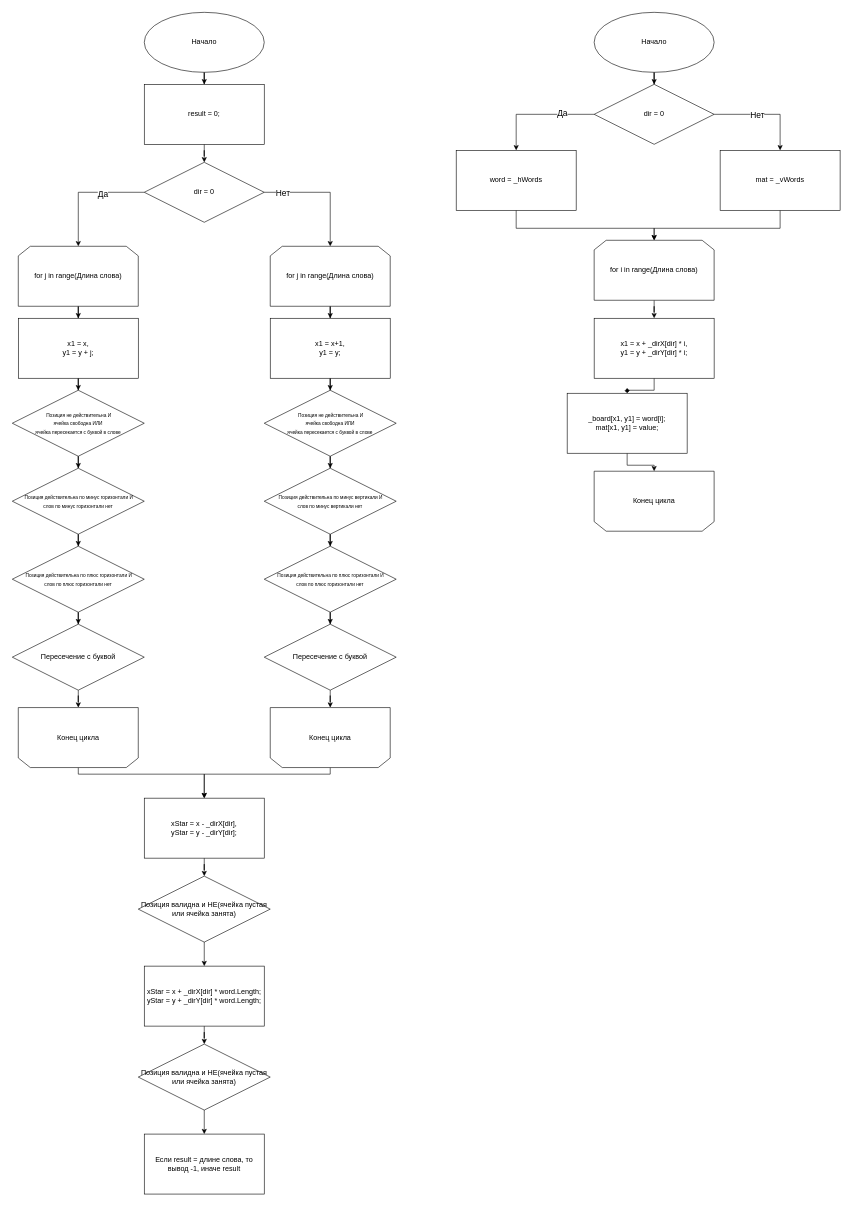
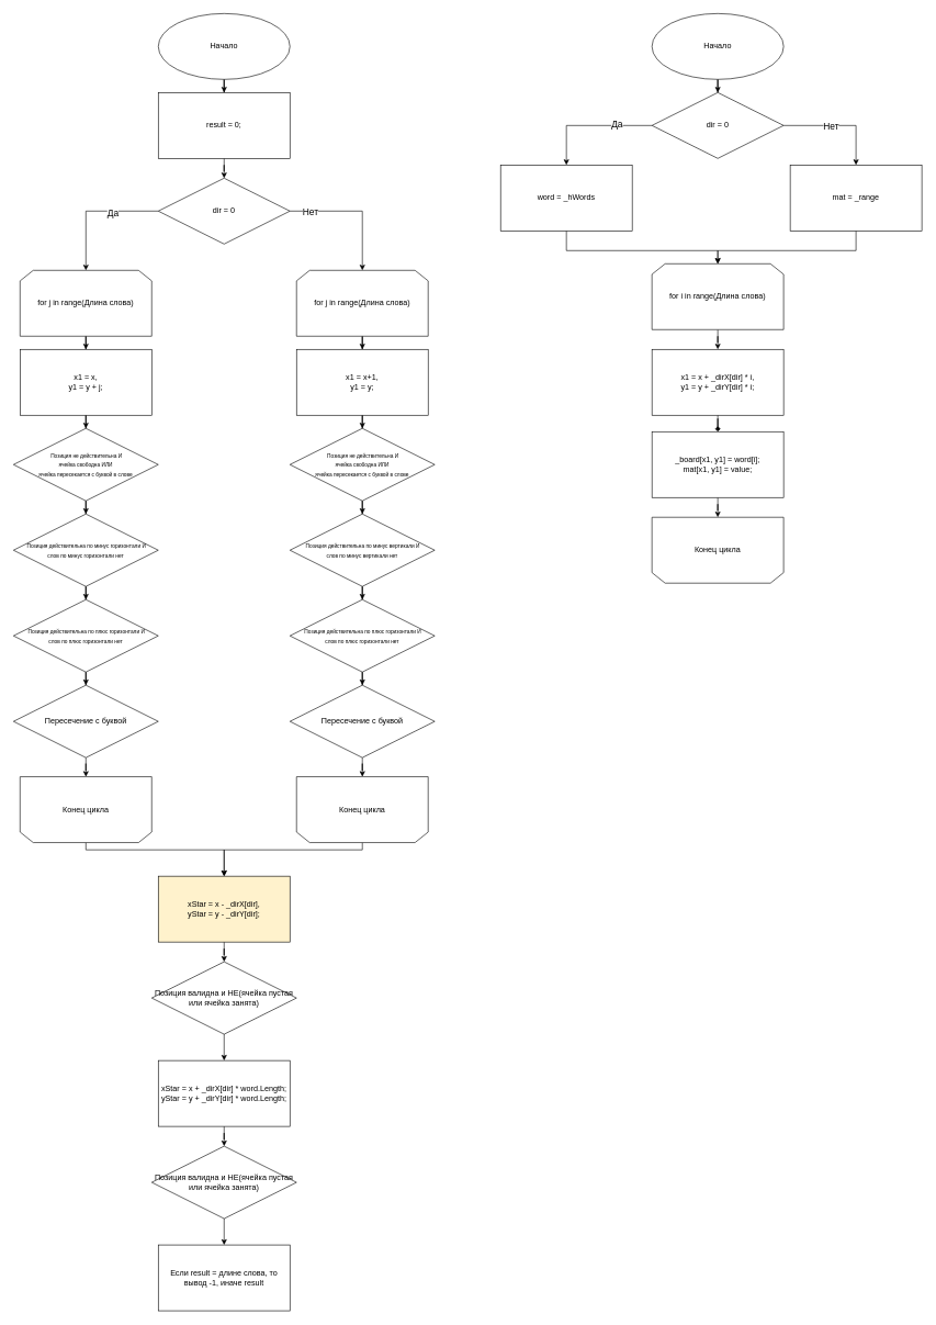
  <mxCell id="0" />
  <mxCell id="1" parent="0" />
  <mxCell id="2" value="" style="edgeStyle=orthogonalEdgeStyle;rounded=0;orthogonalLoop=1;jettySize=auto;html=1;fontSize=8;" edge="1" parent="1" source="3" target="5"><mxGeometry relative="1" as="geometry" /></mxCell>
  <mxCell id="3" value="Начало" style="ellipse;whiteSpace=wrap;html=1;" vertex="1" parent="1"><mxGeometry x="240" y="20" width="200" height="100" as="geometry" /></mxCell>
  <mxCell id="4" value="" style="edgeStyle=orthogonalEdgeStyle;rounded=0;orthogonalLoop=1;jettySize=auto;html=1;fontSize=8;" edge="1" parent="1" source="5" target="10"><mxGeometry relative="1" as="geometry" /></mxCell>
  <mxCell id="5" value="result = 0;" style="rounded=0;whiteSpace=wrap;html=1;" vertex="1" parent="1"><mxGeometry x="240" y="140" width="200" height="100" as="geometry" /></mxCell>
  <mxCell id="6" style="edgeStyle=orthogonalEdgeStyle;rounded=0;orthogonalLoop=1;jettySize=auto;html=1;entryX=0.5;entryY=0;entryDx=0;entryDy=0;fontSize=8;" edge="1" parent="1" source="10" target="12"><mxGeometry relative="1" as="geometry" /></mxCell>
  <mxCell id="7" value="Да" style="edgeLabel;html=1;align=center;verticalAlign=middle;resizable=0;points=[];fontSize=14;" vertex="1" connectable="0" parent="6"><mxGeometry x="-0.304" y="3" relative="1" as="geometry"><mxPoint as="offset" /></mxGeometry></mxCell>
  <mxCell id="8" style="edgeStyle=orthogonalEdgeStyle;rounded=0;orthogonalLoop=1;jettySize=auto;html=1;entryX=0.5;entryY=0;entryDx=0;entryDy=0;fontSize=12;" edge="1" parent="1" source="10" target="27"><mxGeometry relative="1" as="geometry" /></mxCell>
  <mxCell id="9" value="&lt;div&gt;Нет&lt;/div&gt;" style="edgeLabel;html=1;align=center;verticalAlign=middle;resizable=0;points=[];fontSize=14;" vertex="1" connectable="0" parent="8"><mxGeometry x="-0.705" relative="1" as="geometry"><mxPoint as="offset" /></mxGeometry></mxCell>
  <mxCell id="10" value="dir = 0" style="rhombus;whiteSpace=wrap;html=1;" vertex="1" parent="1"><mxGeometry x="240" y="270" width="200" height="100" as="geometry" /></mxCell>
  <mxCell id="11" value="" style="edgeStyle=orthogonalEdgeStyle;rounded=0;orthogonalLoop=1;jettySize=auto;html=1;fontSize=8;" edge="1" parent="1" source="12" target="22"><mxGeometry relative="1" as="geometry" /></mxCell>
  <mxCell id="12" value="for j in range(Длина слова)" style="shape=loopLimit;whiteSpace=wrap;html=1;" vertex="1" parent="1"><mxGeometry x="30" y="410" width="200" height="100" as="geometry" /></mxCell>
  <mxCell id="13" value="" style="edgeStyle=orthogonalEdgeStyle;rounded=0;orthogonalLoop=1;jettySize=auto;html=1;fontSize=8;" edge="1" parent="1" source="14" target="16"><mxGeometry relative="1" as="geometry" /></mxCell>
  <mxCell id="14" value="&lt;div&gt;&lt;font style=&quot;font-size: 8px&quot;&gt;&amp;nbsp;Позиция не действительна И &lt;br&gt;&lt;/font&gt;&lt;/div&gt;&lt;div&gt;&lt;font style=&quot;font-size: 8px&quot;&gt;ячейка свободна ИЛИ &lt;br&gt;&lt;/font&gt;&lt;/div&gt;&lt;div&gt;&lt;font style=&quot;font-size: 8px&quot;&gt;ячейка пересекается с буквой в слове&lt;/font&gt;&lt;/div&gt;" style="rhombus;whiteSpace=wrap;html=1;" vertex="1" parent="1"><mxGeometry x="20" y="650" width="220" height="110" as="geometry" /></mxCell>
  <mxCell id="15" value="" style="edgeStyle=orthogonalEdgeStyle;rounded=0;orthogonalLoop=1;jettySize=auto;html=1;fontSize=8;" edge="1" parent="1" source="16" target="18"><mxGeometry relative="1" as="geometry" /></mxCell>
  <mxCell id="16" value="&lt;div&gt;&lt;font style=&quot;font-size: 8px&quot;&gt;&amp;nbsp;Позиция действительна по минус горизонтали И &lt;br&gt;&lt;/font&gt;&lt;/div&gt;&lt;div&gt;&lt;font style=&quot;font-size: 8px&quot;&gt;слов по минус горизонтали нет&lt;br&gt;&lt;/font&gt;&lt;/div&gt;" style="rhombus;whiteSpace=wrap;html=1;" vertex="1" parent="1"><mxGeometry x="20" y="780" width="220" height="110" as="geometry" /></mxCell>
  <mxCell id="17" value="" style="edgeStyle=orthogonalEdgeStyle;rounded=0;orthogonalLoop=1;jettySize=auto;html=1;fontSize=8;" edge="1" parent="1" source="18" target="20"><mxGeometry relative="1" as="geometry" /></mxCell>
  <mxCell id="18" value="&lt;div&gt;&lt;font style=&quot;font-size: 8px&quot;&gt;&amp;nbsp;Позиция действительна по плюс горизонтали И &lt;br&gt;&lt;/font&gt;&lt;/div&gt;&lt;div&gt;&lt;font style=&quot;font-size: 8px&quot;&gt;слов по плюс горизонтали нет&lt;br&gt;&lt;/font&gt;&lt;/div&gt;" style="rhombus;whiteSpace=wrap;html=1;" vertex="1" parent="1"><mxGeometry x="20" y="910" width="220" height="110" as="geometry" /></mxCell>
  <mxCell id="19" style="edgeStyle=orthogonalEdgeStyle;rounded=0;orthogonalLoop=1;jettySize=auto;html=1;entryX=0.5;entryY=1;entryDx=0;entryDy=0;fontSize=12;" edge="1" parent="1" source="20" target="24"><mxGeometry relative="1" as="geometry" /></mxCell>
  <mxCell id="20" value="Пересечение с буквой" style="rhombus;whiteSpace=wrap;html=1;" vertex="1" parent="1"><mxGeometry x="20" y="1040" width="220" height="110" as="geometry" /></mxCell>
  <mxCell id="21" value="" style="edgeStyle=orthogonalEdgeStyle;rounded=0;orthogonalLoop=1;jettySize=auto;html=1;fontSize=8;" edge="1" parent="1" source="22" target="14"><mxGeometry relative="1" as="geometry" /></mxCell>
  <mxCell id="22" value="&lt;div&gt;x1 = x,&lt;br&gt;&lt;/div&gt;&lt;div&gt;y1 = y + j;&lt;/div&gt;" style="rounded=0;whiteSpace=wrap;html=1;" vertex="1" parent="1"><mxGeometry x="30" y="530" width="200" height="100" as="geometry" /></mxCell>
  <mxCell id="23" style="edgeStyle=orthogonalEdgeStyle;rounded=0;orthogonalLoop=1;jettySize=auto;html=1;fontSize=14;" edge="1" parent="1" source="24"><mxGeometry relative="1" as="geometry"><mxPoint x="340" y="1330" as="targetPoint" /><Array as="points"><mxPoint x="130" y="1290" /><mxPoint x="340" y="1290" /></Array></mxGeometry></mxCell>
  <mxCell id="24" value="" style="shape=loopLimit;whiteSpace=wrap;html=1;rotation=-180;" vertex="1" parent="1"><mxGeometry x="30" y="1179" width="200" height="100" as="geometry" /></mxCell>
  <mxCell id="25" value="Конец цикла" style="text;html=1;strokeColor=none;fillColor=none;align=center;verticalAlign=middle;whiteSpace=wrap;rounded=0;fontSize=12;" vertex="1" parent="1"><mxGeometry x="90" y="1214" width="80" height="30" as="geometry" /></mxCell>
  <mxCell id="26" value="" style="edgeStyle=orthogonalEdgeStyle;rounded=0;orthogonalLoop=1;jettySize=auto;html=1;fontSize=8;" edge="1" parent="1" source="27" target="37"><mxGeometry relative="1" as="geometry" /></mxCell>
  <mxCell id="27" value="for j in range(Длина слова)" style="shape=loopLimit;whiteSpace=wrap;html=1;" vertex="1" parent="1"><mxGeometry x="450" y="410" width="200" height="100" as="geometry" /></mxCell>
  <mxCell id="28" value="" style="edgeStyle=orthogonalEdgeStyle;rounded=0;orthogonalLoop=1;jettySize=auto;html=1;fontSize=8;" edge="1" parent="1" source="29" target="31"><mxGeometry relative="1" as="geometry" /></mxCell>
  <mxCell id="29" value="&lt;div&gt;&lt;font style=&quot;font-size: 8px&quot;&gt;&amp;nbsp;Позиция не действительна И &lt;br&gt;&lt;/font&gt;&lt;/div&gt;&lt;div&gt;&lt;font style=&quot;font-size: 8px&quot;&gt;ячейка свободна ИЛИ &lt;br&gt;&lt;/font&gt;&lt;/div&gt;&lt;div&gt;&lt;font style=&quot;font-size: 8px&quot;&gt;ячейка пересекается с буквой в слове&lt;/font&gt;&lt;/div&gt;" style="rhombus;whiteSpace=wrap;html=1;" vertex="1" parent="1"><mxGeometry x="440" y="650" width="220" height="110" as="geometry" /></mxCell>
  <mxCell id="30" value="" style="edgeStyle=orthogonalEdgeStyle;rounded=0;orthogonalLoop=1;jettySize=auto;html=1;fontSize=8;" edge="1" parent="1" source="31" target="33"><mxGeometry relative="1" as="geometry" /></mxCell>
  <mxCell id="31" value="&lt;div&gt;&lt;font style=&quot;font-size: 8px&quot;&gt;&amp;nbsp;Позиция действительна по минус &lt;/font&gt;&lt;font style=&quot;font-size: 8px&quot;&gt;&lt;font style=&quot;font-size: 8px&quot;&gt;вертикали &lt;/font&gt;И &lt;br&gt;&lt;/font&gt;&lt;/div&gt;&lt;div&gt;&lt;font style=&quot;font-size: 8px&quot;&gt;слов по минус вертикали нет&lt;br&gt;&lt;/font&gt;&lt;/div&gt;" style="rhombus;whiteSpace=wrap;html=1;" vertex="1" parent="1"><mxGeometry x="440" y="780" width="220" height="110" as="geometry" /></mxCell>
  <mxCell id="32" value="" style="edgeStyle=orthogonalEdgeStyle;rounded=0;orthogonalLoop=1;jettySize=auto;html=1;fontSize=8;" edge="1" parent="1" source="33" target="35"><mxGeometry relative="1" as="geometry" /></mxCell>
  <mxCell id="33" value="&lt;div&gt;&lt;font style=&quot;font-size: 8px&quot;&gt;&amp;nbsp;Позиция действительна по плюс горизонтали И &lt;br&gt;&lt;/font&gt;&lt;/div&gt;&lt;div&gt;&lt;font style=&quot;font-size: 8px&quot;&gt;слов по плюс горизонтали нет&lt;br&gt;&lt;/font&gt;&lt;/div&gt;" style="rhombus;whiteSpace=wrap;html=1;" vertex="1" parent="1"><mxGeometry x="440" y="910" width="220" height="110" as="geometry" /></mxCell>
  <mxCell id="34" style="edgeStyle=orthogonalEdgeStyle;rounded=0;orthogonalLoop=1;jettySize=auto;html=1;entryX=0.5;entryY=1;entryDx=0;entryDy=0;fontSize=12;" edge="1" parent="1" source="35" target="39"><mxGeometry relative="1" as="geometry" /></mxCell>
  <mxCell id="35" value="Пересечение с буквой" style="rhombus;whiteSpace=wrap;html=1;" vertex="1" parent="1"><mxGeometry x="440" y="1040" width="220" height="110" as="geometry" /></mxCell>
  <mxCell id="36" value="" style="edgeStyle=orthogonalEdgeStyle;rounded=0;orthogonalLoop=1;jettySize=auto;html=1;fontSize=8;" edge="1" parent="1" source="37" target="29"><mxGeometry relative="1" as="geometry" /></mxCell>
  <mxCell id="37" value="&lt;div&gt;x1 = x+1,&lt;br&gt;&lt;/div&gt;&lt;div&gt;y1 = y;&lt;/div&gt;" style="rounded=0;whiteSpace=wrap;html=1;" vertex="1" parent="1"><mxGeometry x="450" y="530" width="200" height="100" as="geometry" /></mxCell>
  <mxCell id="38" style="edgeStyle=orthogonalEdgeStyle;rounded=0;orthogonalLoop=1;jettySize=auto;html=1;entryX=0.5;entryY=0;entryDx=0;entryDy=0;fontSize=14;" edge="1" parent="1" source="39" target="42"><mxGeometry relative="1" as="geometry"><Array as="points"><mxPoint x="550" y="1290" /><mxPoint x="340" y="1290" /></Array></mxGeometry></mxCell>
  <mxCell id="39" value="" style="shape=loopLimit;whiteSpace=wrap;html=1;rotation=-180;" vertex="1" parent="1"><mxGeometry x="450" y="1179" width="200" height="100" as="geometry" /></mxCell>
  <mxCell id="40" value="Конец цикла" style="text;html=1;strokeColor=none;fillColor=none;align=center;verticalAlign=middle;whiteSpace=wrap;rounded=0;fontSize=12;" vertex="1" parent="1"><mxGeometry x="510" y="1214" width="80" height="30" as="geometry" /></mxCell>
  <mxCell id="41" style="edgeStyle=orthogonalEdgeStyle;rounded=0;orthogonalLoop=1;jettySize=auto;html=1;entryX=0.5;entryY=0;entryDx=0;entryDy=0;fontSize=14;" edge="1" parent="1" source="42" target="44"><mxGeometry relative="1" as="geometry" /></mxCell>
- <mxCell id="42" value="&lt;div&gt;xStar = x - _dirX[dir], &lt;br&gt;&lt;/div&gt;&lt;div&gt;yStar = y - _dirY[dir];&lt;/div&gt;" style="rounded=0;whiteSpace=wrap;html=1;" vertex="1" parent="1"><mxGeometry x="240" y="1330" width="200" height="100" as="geometry" /></mxCell>
+ <mxCell id="42" value="&lt;div&gt;xStar = x - _dirX[dir], &lt;br&gt;&lt;/div&gt;&lt;div&gt;yStar = y - _dirY[dir];&lt;/div&gt;" style="rounded=0;whiteSpace=wrap;html=1;fillColor=#fff2cc;" vertex="1" parent="1"><mxGeometry x="240" y="1330" width="200" height="100" as="geometry" /></mxCell>
  <mxCell id="43" style="edgeStyle=orthogonalEdgeStyle;rounded=0;orthogonalLoop=1;jettySize=auto;html=1;entryX=0.5;entryY=0;entryDx=0;entryDy=0;fontSize=14;" edge="1" parent="1" source="44" target="46"><mxGeometry relative="1" as="geometry" /></mxCell>
  <mxCell id="44" value="Позиция валидна и НЕ(ячейка пустая или ячейка занята)" style="rhombus;whiteSpace=wrap;html=1;" vertex="1" parent="1"><mxGeometry x="230" y="1460" width="220" height="110" as="geometry" /></mxCell>
  <mxCell id="45" style="edgeStyle=orthogonalEdgeStyle;rounded=0;orthogonalLoop=1;jettySize=auto;html=1;entryX=0.5;entryY=0;entryDx=0;entryDy=0;fontSize=14;" edge="1" parent="1" source="46" target="48"><mxGeometry relative="1" as="geometry" /></mxCell>
  <mxCell id="46" value="xStar = x + _dirX[dir] * word.Length;&lt;br&gt;yStar = y + _dirY[dir] * word.Length;" style="rounded=0;whiteSpace=wrap;html=1;" vertex="1" parent="1"><mxGeometry x="240" y="1610" width="200" height="100" as="geometry" /></mxCell>
  <mxCell id="47" value="" style="edgeStyle=orthogonalEdgeStyle;rounded=0;orthogonalLoop=1;jettySize=auto;html=1;fontSize=14;" edge="1" parent="1" source="48" target="49"><mxGeometry relative="1" as="geometry" /></mxCell>
  <mxCell id="48" value="Позиция валидна и НЕ(ячейка пустая или ячейка занята)" style="rhombus;whiteSpace=wrap;html=1;" vertex="1" parent="1"><mxGeometry x="230" y="1740" width="220" height="110" as="geometry" /></mxCell>
  <mxCell id="49" value="Если result = длине слова, то вывод -1, иначе result" style="rounded=0;whiteSpace=wrap;html=1;" vertex="1" parent="1"><mxGeometry x="240" y="1890" width="200" height="100" as="geometry" /></mxCell>
  <mxCell id="50" value="" style="edgeStyle=orthogonalEdgeStyle;rounded=0;orthogonalLoop=1;jettySize=auto;html=1;fontSize=14;" edge="1" parent="1" source="51" target="56"><mxGeometry relative="1" as="geometry" /></mxCell>
  <mxCell id="51" value="Начало" style="ellipse;whiteSpace=wrap;html=1;" vertex="1" parent="1"><mxGeometry x="990" y="20" width="200" height="100" as="geometry" /></mxCell>
  <mxCell id="52" style="edgeStyle=orthogonalEdgeStyle;rounded=0;orthogonalLoop=1;jettySize=auto;html=1;fontSize=14;" edge="1" parent="1" source="56" target="58"><mxGeometry relative="1" as="geometry" /></mxCell>
  <mxCell id="53" value="Да" style="edgeLabel;html=1;align=center;verticalAlign=middle;resizable=0;points=[];fontSize=14;" vertex="1" connectable="0" parent="52"><mxGeometry x="-0.43" y="-2" relative="1" as="geometry"><mxPoint y="-1" as="offset" /></mxGeometry></mxCell>
  <mxCell id="54" style="edgeStyle=orthogonalEdgeStyle;rounded=0;orthogonalLoop=1;jettySize=auto;html=1;entryX=0.5;entryY=0;entryDx=0;entryDy=0;fontSize=14;" edge="1" parent="1" source="56" target="60"><mxGeometry relative="1" as="geometry" /></mxCell>
  <mxCell id="55" value="Нет" style="edgeLabel;html=1;align=center;verticalAlign=middle;resizable=0;points=[];fontSize=14;" vertex="1" connectable="0" parent="54"><mxGeometry x="-0.167" relative="1" as="geometry"><mxPoint as="offset" /></mxGeometry></mxCell>
  <mxCell id="56" value="dir = 0" style="rhombus;whiteSpace=wrap;html=1;" vertex="1" parent="1"><mxGeometry x="990" y="140" width="200" height="100" as="geometry" /></mxCell>
  <mxCell id="57" style="edgeStyle=orthogonalEdgeStyle;rounded=0;orthogonalLoop=1;jettySize=auto;html=1;entryX=0.5;entryY=0;entryDx=0;entryDy=0;fontSize=14;" edge="1" parent="1" source="58" target="62"><mxGeometry relative="1" as="geometry"><Array as="points"><mxPoint x="860" y="380" /><mxPoint x="1090" y="380" /></Array></mxGeometry></mxCell>
  <mxCell id="58" value="word = _hWords" style="rounded=0;whiteSpace=wrap;html=1;" vertex="1" parent="1"><mxGeometry x="760" y="250" width="200" height="100" as="geometry" /></mxCell>
  <mxCell id="59" style="edgeStyle=orthogonalEdgeStyle;rounded=0;orthogonalLoop=1;jettySize=auto;html=1;fontSize=14;" edge="1" parent="1" source="60" target="62"><mxGeometry relative="1" as="geometry"><Array as="points"><mxPoint x="1300" y="380" /><mxPoint x="1090" y="380" /></Array></mxGeometry></mxCell>
- <mxCell id="60" value="mat = _vWords" style="rounded=0;whiteSpace=wrap;html=1;" vertex="1" parent="1"><mxGeometry x="1200" y="250" width="200" height="100" as="geometry" /></mxCell>
+ <mxCell id="60" value="mat = _range" style="rounded=0;whiteSpace=wrap;html=1;" vertex="1" parent="1"><mxGeometry x="1200" y="250" width="200" height="100" as="geometry" /></mxCell>
  <mxCell id="61" style="edgeStyle=orthogonalEdgeStyle;rounded=0;orthogonalLoop=1;jettySize=auto;html=1;entryX=0.5;entryY=0;entryDx=0;entryDy=0;fontSize=14;" edge="1" parent="1" source="62" target="64"><mxGeometry relative="1" as="geometry" /></mxCell>
  <mxCell id="62" value="for i in range(Длина слова)" style="shape=loopLimit;whiteSpace=wrap;html=1;" vertex="1" parent="1"><mxGeometry x="990" y="400" width="200" height="100" as="geometry" /></mxCell>
  <mxCell id="63" style="edgeStyle=orthogonalEdgeStyle;rounded=0;orthogonalLoop=1;jettySize=auto;html=1;entryX=0.5;entryY=0;entryDx=0;entryDy=0;fontSize=14;endArrow=diamond;" edge="1" parent="1" source="64" target="66"><mxGeometry relative="1" as="geometry" /></mxCell>
  <mxCell id="64" value="&lt;div&gt;x1 = x + _dirX[dir] * i, &lt;br&gt;&lt;/div&gt;&lt;div&gt;y1 = y + _dirY[dir] * i;&lt;/div&gt;" style="rounded=0;whiteSpace=wrap;html=1;" vertex="1" parent="1"><mxGeometry x="990" y="530" width="200" height="100" as="geometry" /></mxCell>
  <mxCell id="65" style="edgeStyle=orthogonalEdgeStyle;rounded=0;orthogonalLoop=1;jettySize=auto;html=1;entryX=0.5;entryY=1;entryDx=0;entryDy=0;fontSize=14;" edge="1" parent="1" source="66" target="67"><mxGeometry relative="1" as="geometry" /></mxCell>
- <mxCell id="66" value="&lt;div&gt;_board[x1, y1] = word[i];&lt;/div&gt;&lt;div&gt; mat[x1, y1] = value;&lt;/div&gt;" style="rounded=0;whiteSpace=wrap;html=1;" vertex="1" parent="1"><mxGeometry x="945" y="655" width="200" height="100" as="geometry" /></mxCell>
+ <mxCell id="66" value="&lt;div&gt;_board[x1, y1] = word[i];&lt;/div&gt;&lt;div&gt; mat[x1, y1] = value;&lt;/div&gt;" style="rounded=0;whiteSpace=wrap;html=1;" vertex="1" parent="1"><mxGeometry x="990" y="655" width="200" height="100" as="geometry" /></mxCell>
  <mxCell id="67" value="" style="shape=loopLimit;whiteSpace=wrap;html=1;rotation=-180;" vertex="1" parent="1"><mxGeometry x="990" y="785" width="200" height="100" as="geometry" /></mxCell>
  <mxCell id="68" value="Конец цикла" style="text;html=1;strokeColor=none;fillColor=none;align=center;verticalAlign=middle;whiteSpace=wrap;rounded=0;fontSize=12;" vertex="1" parent="1"><mxGeometry x="1050" y="820" width="80" height="30" as="geometry" /></mxCell>
